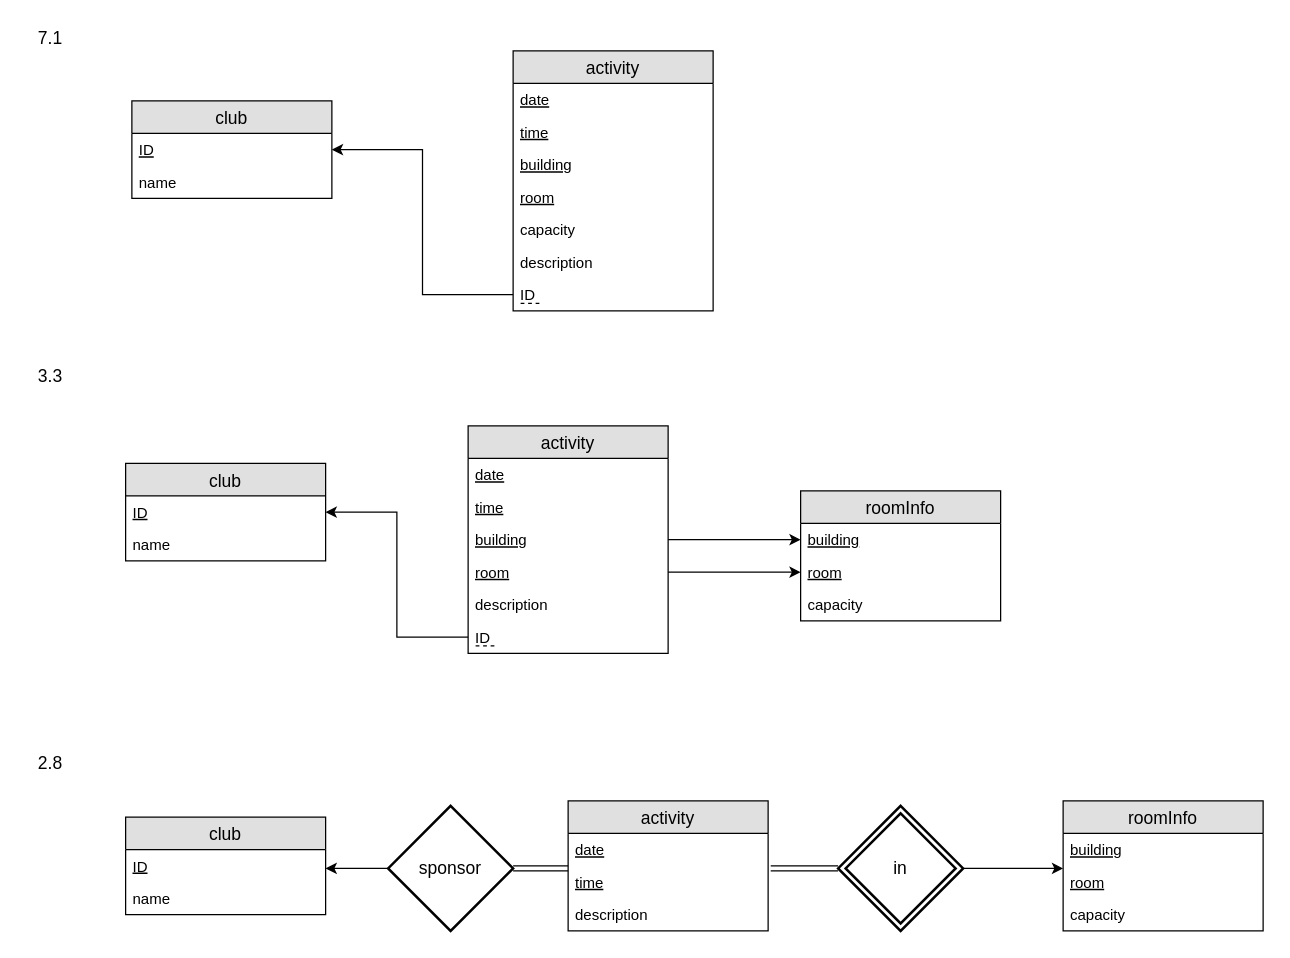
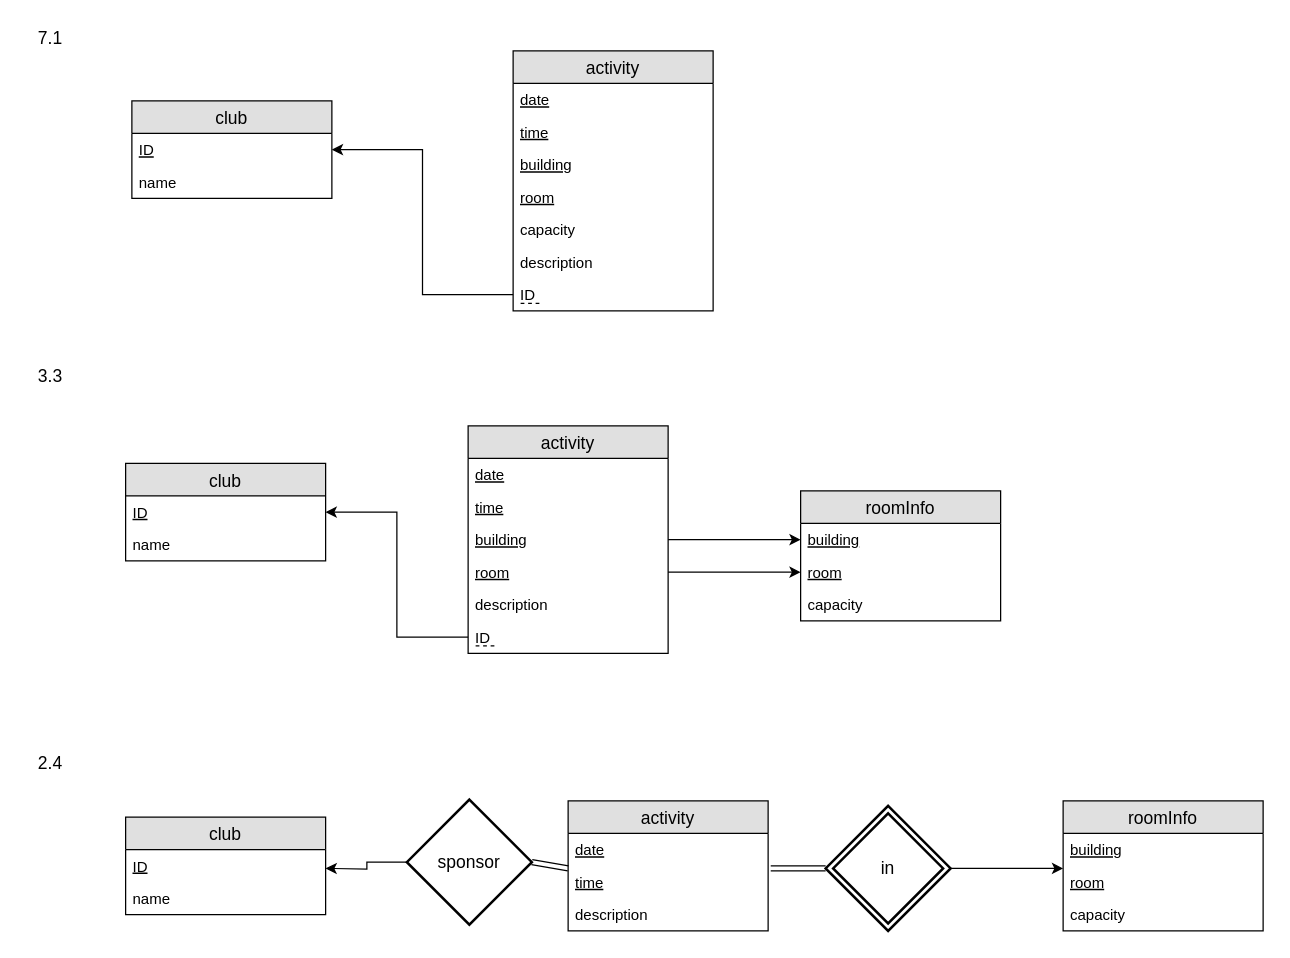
  <mxCell id="0" />
  <mxCell id="1" parent="0" />
  <mxCell id="2" value="club" style="swimlane;fontStyle=0;childLayout=stackLayout;horizontal=1;startSize=26;fillColor=#e0e0e0;horizontalStack=0;resizeParent=1;resizeParentMax=0;resizeLast=0;collapsible=1;marginBottom=0;swimlaneFillColor=#ffffff;align=center;fontSize=14;" vertex="1" parent="1"><mxGeometry x="105" y="80" width="160" height="78" as="geometry" /></mxCell>
  <mxCell id="3" value="ID" style="text;strokeColor=none;fillColor=none;spacingLeft=4;spacingRight=4;overflow=hidden;rotatable=0;points=[[0,0.5],[1,0.5]];portConstraint=eastwest;fontSize=12;fontStyle=4" vertex="1" parent="2"><mxGeometry y="26" width="160" height="26" as="geometry" /></mxCell>
  <mxCell id="4" value="name" style="text;strokeColor=none;fillColor=none;spacingLeft=4;spacingRight=4;overflow=hidden;rotatable=0;points=[[0,0.5],[1,0.5]];portConstraint=eastwest;fontSize=12;" vertex="1" parent="2"><mxGeometry y="52" width="160" height="26" as="geometry" /></mxCell>
  <mxCell id="5" value="activity" style="swimlane;fontStyle=0;childLayout=stackLayout;horizontal=1;startSize=26;fillColor=#e0e0e0;horizontalStack=0;resizeParent=1;resizeParentMax=0;resizeLast=0;collapsible=1;marginBottom=0;swimlaneFillColor=#ffffff;align=center;fontSize=14;" vertex="1" parent="1"><mxGeometry x="410" y="40" width="160" height="208" as="geometry" /></mxCell>
  <mxCell id="6" value="date" style="text;strokeColor=none;fillColor=none;spacingLeft=4;spacingRight=4;overflow=hidden;rotatable=0;points=[[0,0.5],[1,0.5]];portConstraint=eastwest;fontSize=12;fontStyle=4" vertex="1" parent="5"><mxGeometry y="26" width="160" height="26" as="geometry" /></mxCell>
  <mxCell id="7" value="time" style="text;strokeColor=none;fillColor=none;spacingLeft=4;spacingRight=4;overflow=hidden;rotatable=0;points=[[0,0.5],[1,0.5]];portConstraint=eastwest;fontSize=12;fontStyle=4" vertex="1" parent="5"><mxGeometry y="52" width="160" height="26" as="geometry" /></mxCell>
  <mxCell id="8" value="building" style="text;strokeColor=none;fillColor=none;spacingLeft=4;spacingRight=4;overflow=hidden;rotatable=0;points=[[0,0.5],[1,0.5]];portConstraint=eastwest;fontSize=12;fontStyle=4" vertex="1" parent="5"><mxGeometry y="78" width="160" height="26" as="geometry" /></mxCell>
  <mxCell id="9" value="room" style="text;strokeColor=none;fillColor=none;spacingLeft=4;spacingRight=4;overflow=hidden;rotatable=0;points=[[0,0.5],[1,0.5]];portConstraint=eastwest;fontSize=12;fontStyle=4" vertex="1" parent="5"><mxGeometry y="104" width="160" height="26" as="geometry" /></mxCell>
  <mxCell id="10" value="capacity" style="text;strokeColor=none;fillColor=none;spacingLeft=4;spacingRight=4;overflow=hidden;rotatable=0;points=[[0,0.5],[1,0.5]];portConstraint=eastwest;fontSize=12;fontStyle=0" vertex="1" parent="5"><mxGeometry y="130" width="160" height="26" as="geometry" /></mxCell>
  <mxCell id="11" value="description" style="text;strokeColor=none;fillColor=none;spacingLeft=4;spacingRight=4;overflow=hidden;rotatable=0;points=[[0,0.5],[1,0.5]];portConstraint=eastwest;fontSize=12;fontStyle=0" vertex="1" parent="5"><mxGeometry y="156" width="160" height="26" as="geometry" /></mxCell>
  <mxCell id="12" value="ID" style="text;strokeColor=none;fillColor=none;spacingLeft=4;spacingRight=4;overflow=hidden;rotatable=0;points=[[0,0.5],[1,0.5]];portConstraint=eastwest;fontSize=12;fontStyle=0" vertex="1" parent="5"><mxGeometry y="182" width="160" height="26" as="geometry" /></mxCell>
  <mxCell id="13" value="" style="endArrow=none;dashed=1;html=1;" edge="1" parent="5"><mxGeometry width="50" height="50" relative="1" as="geometry"><mxPoint x="6" y="202" as="sourcePoint" /><mxPoint x="22" y="202" as="targetPoint" /></mxGeometry></mxCell>
  <mxCell id="14" style="edgeStyle=orthogonalEdgeStyle;rounded=0;orthogonalLoop=1;jettySize=auto;html=1;exitX=0;exitY=0.5;exitDx=0;exitDy=0;entryX=1;entryY=0.5;entryDx=0;entryDy=0;" edge="1" parent="1" source="12" target="3"><mxGeometry relative="1" as="geometry" /></mxCell>
  <mxCell id="15" value="club" style="swimlane;fontStyle=0;childLayout=stackLayout;horizontal=1;startSize=26;fillColor=#e0e0e0;horizontalStack=0;resizeParent=1;resizeParentMax=0;resizeLast=0;collapsible=1;marginBottom=0;swimlaneFillColor=#ffffff;align=center;fontSize=14;" vertex="1" parent="1"><mxGeometry x="100" y="370" width="160" height="78" as="geometry" /></mxCell>
  <mxCell id="16" value="ID" style="text;strokeColor=none;fillColor=none;spacingLeft=4;spacingRight=4;overflow=hidden;rotatable=0;points=[[0,0.5],[1,0.5]];portConstraint=eastwest;fontSize=12;fontStyle=4" vertex="1" parent="15"><mxGeometry y="26" width="160" height="26" as="geometry" /></mxCell>
  <mxCell id="17" value="name" style="text;strokeColor=none;fillColor=none;spacingLeft=4;spacingRight=4;overflow=hidden;rotatable=0;points=[[0,0.5],[1,0.5]];portConstraint=eastwest;fontSize=12;" vertex="1" parent="15"><mxGeometry y="52" width="160" height="26" as="geometry" /></mxCell>
  <mxCell id="18" value="activity" style="swimlane;fontStyle=0;childLayout=stackLayout;horizontal=1;startSize=26;fillColor=#e0e0e0;horizontalStack=0;resizeParent=1;resizeParentMax=0;resizeLast=0;collapsible=1;marginBottom=0;swimlaneFillColor=#ffffff;align=center;fontSize=14;" vertex="1" parent="1"><mxGeometry x="374" y="340" width="160" height="182" as="geometry" /></mxCell>
  <mxCell id="19" value="date" style="text;strokeColor=none;fillColor=none;spacingLeft=4;spacingRight=4;overflow=hidden;rotatable=0;points=[[0,0.5],[1,0.5]];portConstraint=eastwest;fontSize=12;fontStyle=4" vertex="1" parent="18"><mxGeometry y="26" width="160" height="26" as="geometry" /></mxCell>
  <mxCell id="20" value="time" style="text;strokeColor=none;fillColor=none;spacingLeft=4;spacingRight=4;overflow=hidden;rotatable=0;points=[[0,0.5],[1,0.5]];portConstraint=eastwest;fontSize=12;fontStyle=4" vertex="1" parent="18"><mxGeometry y="52" width="160" height="26" as="geometry" /></mxCell>
  <mxCell id="21" value="building" style="text;strokeColor=none;fillColor=none;spacingLeft=4;spacingRight=4;overflow=hidden;rotatable=0;points=[[0,0.5],[1,0.5]];portConstraint=eastwest;fontSize=12;fontStyle=4" vertex="1" parent="18"><mxGeometry y="78" width="160" height="26" as="geometry" /></mxCell>
  <mxCell id="22" value="room" style="text;strokeColor=none;fillColor=none;spacingLeft=4;spacingRight=4;overflow=hidden;rotatable=0;points=[[0,0.5],[1,0.5]];portConstraint=eastwest;fontSize=12;fontStyle=4" vertex="1" parent="18"><mxGeometry y="104" width="160" height="26" as="geometry" /></mxCell>
  <mxCell id="23" value="description" style="text;strokeColor=none;fillColor=none;spacingLeft=4;spacingRight=4;overflow=hidden;rotatable=0;points=[[0,0.5],[1,0.5]];portConstraint=eastwest;fontSize=12;fontStyle=0" vertex="1" parent="18"><mxGeometry y="130" width="160" height="26" as="geometry" /></mxCell>
  <mxCell id="24" value="ID" style="text;strokeColor=none;fillColor=none;spacingLeft=4;spacingRight=4;overflow=hidden;rotatable=0;points=[[0,0.5],[1,0.5]];portConstraint=eastwest;fontSize=12;fontStyle=0" vertex="1" parent="18"><mxGeometry y="156" width="160" height="26" as="geometry" /></mxCell>
  <mxCell id="25" value="" style="endArrow=none;dashed=1;html=1;" edge="1" parent="18"><mxGeometry width="50" height="50" relative="1" as="geometry"><mxPoint x="6" y="176" as="sourcePoint" /><mxPoint x="22" y="176" as="targetPoint" /></mxGeometry></mxCell>
  <mxCell id="26" value="roomInfo" style="swimlane;fontStyle=0;childLayout=stackLayout;horizontal=1;startSize=26;fillColor=#e0e0e0;horizontalStack=0;resizeParent=1;resizeParentMax=0;resizeLast=0;collapsible=1;marginBottom=0;swimlaneFillColor=#ffffff;align=center;fontSize=14;" vertex="1" parent="1"><mxGeometry x="640" y="392" width="160" height="104" as="geometry" /></mxCell>
  <mxCell id="27" value="building" style="text;strokeColor=none;fillColor=none;spacingLeft=4;spacingRight=4;overflow=hidden;rotatable=0;points=[[0,0.5],[1,0.5]];portConstraint=eastwest;fontSize=12;fontStyle=4" vertex="1" parent="26"><mxGeometry y="26" width="160" height="26" as="geometry" /></mxCell>
  <mxCell id="28" value="room" style="text;strokeColor=none;fillColor=none;spacingLeft=4;spacingRight=4;overflow=hidden;rotatable=0;points=[[0,0.5],[1,0.5]];portConstraint=eastwest;fontSize=12;fontStyle=4" vertex="1" parent="26"><mxGeometry y="52" width="160" height="26" as="geometry" /></mxCell>
  <mxCell id="29" value="capacity" style="text;strokeColor=none;fillColor=none;spacingLeft=4;spacingRight=4;overflow=hidden;rotatable=0;points=[[0,0.5],[1,0.5]];portConstraint=eastwest;fontSize=12;" vertex="1" parent="26"><mxGeometry y="78" width="160" height="26" as="geometry" /></mxCell>
  <mxCell id="30" style="edgeStyle=orthogonalEdgeStyle;rounded=0;orthogonalLoop=1;jettySize=auto;html=1;exitX=1;exitY=0.5;exitDx=0;exitDy=0;" edge="1" parent="1" source="21" target="27"><mxGeometry relative="1" as="geometry" /></mxCell>
  <mxCell id="31" style="edgeStyle=orthogonalEdgeStyle;rounded=0;orthogonalLoop=1;jettySize=auto;html=1;exitX=1;exitY=0.5;exitDx=0;exitDy=0;" edge="1" parent="1" source="22" target="28"><mxGeometry relative="1" as="geometry" /></mxCell>
  <mxCell id="32" style="edgeStyle=orthogonalEdgeStyle;rounded=0;orthogonalLoop=1;jettySize=auto;html=1;exitX=0;exitY=0.5;exitDx=0;exitDy=0;entryX=1;entryY=0.5;entryDx=0;entryDy=0;" edge="1" parent="1" source="24" target="16"><mxGeometry relative="1" as="geometry" /></mxCell>
  <mxCell id="33" value="club" style="swimlane;fontStyle=0;childLayout=stackLayout;horizontal=1;startSize=26;fillColor=#e0e0e0;horizontalStack=0;resizeParent=1;resizeParentMax=0;resizeLast=0;collapsible=1;marginBottom=0;swimlaneFillColor=#ffffff;align=center;fontSize=14;" vertex="1" parent="1"><mxGeometry x="100" y="653" width="160" height="78" as="geometry" /></mxCell>
  <mxCell id="34" value="ID" style="text;strokeColor=none;fillColor=none;spacingLeft=4;spacingRight=4;overflow=hidden;rotatable=0;points=[[0,0.5],[1,0.5]];portConstraint=eastwest;fontSize=12;fontStyle=4" vertex="1" parent="33"><mxGeometry y="26" width="160" height="26" as="geometry" /></mxCell>
  <mxCell id="35" value="name" style="text;strokeColor=none;fillColor=none;spacingLeft=4;spacingRight=4;overflow=hidden;rotatable=0;points=[[0,0.5],[1,0.5]];portConstraint=eastwest;fontSize=12;" vertex="1" parent="33"><mxGeometry y="52" width="160" height="26" as="geometry" /></mxCell>
  <mxCell id="36" value="activity" style="swimlane;fontStyle=0;childLayout=stackLayout;horizontal=1;startSize=26;fillColor=#e0e0e0;horizontalStack=0;resizeParent=1;resizeParentMax=0;resizeLast=0;collapsible=1;marginBottom=0;swimlaneFillColor=#ffffff;align=center;fontSize=14;" vertex="1" parent="1"><mxGeometry x="454" y="640" width="160" height="104" as="geometry" /></mxCell>
  <mxCell id="37" value="date" style="text;strokeColor=none;fillColor=none;spacingLeft=4;spacingRight=4;overflow=hidden;rotatable=0;points=[[0,0.5],[1,0.5]];portConstraint=eastwest;fontSize=12;fontStyle=4" vertex="1" parent="36"><mxGeometry y="26" width="160" height="26" as="geometry" /></mxCell>
  <mxCell id="38" value="time" style="text;strokeColor=none;fillColor=none;spacingLeft=4;spacingRight=4;overflow=hidden;rotatable=0;points=[[0,0.5],[1,0.5]];portConstraint=eastwest;fontSize=12;fontStyle=4" vertex="1" parent="36"><mxGeometry y="52" width="160" height="26" as="geometry" /></mxCell>
  <mxCell id="39" value="description" style="text;strokeColor=none;fillColor=none;spacingLeft=4;spacingRight=4;overflow=hidden;rotatable=0;points=[[0,0.5],[1,0.5]];portConstraint=eastwest;fontSize=12;fontStyle=0" vertex="1" parent="36"><mxGeometry y="78" width="160" height="26" as="geometry" /></mxCell>
  <mxCell id="40" value="roomInfo" style="swimlane;fontStyle=0;childLayout=stackLayout;horizontal=1;startSize=26;fillColor=#e0e0e0;horizontalStack=0;resizeParent=1;resizeParentMax=0;resizeLast=0;collapsible=1;marginBottom=0;swimlaneFillColor=#ffffff;align=center;fontSize=14;" vertex="1" parent="1"><mxGeometry x="850" y="640" width="160" height="104" as="geometry" /></mxCell>
  <mxCell id="41" value="building" style="text;strokeColor=none;fillColor=none;spacingLeft=4;spacingRight=4;overflow=hidden;rotatable=0;points=[[0,0.5],[1,0.5]];portConstraint=eastwest;fontSize=12;fontStyle=4" vertex="1" parent="40"><mxGeometry y="26" width="160" height="26" as="geometry" /></mxCell>
  <mxCell id="42" value="room" style="text;strokeColor=none;fillColor=none;spacingLeft=4;spacingRight=4;overflow=hidden;rotatable=0;points=[[0,0.5],[1,0.5]];portConstraint=eastwest;fontSize=12;fontStyle=4" vertex="1" parent="40"><mxGeometry y="52" width="160" height="26" as="geometry" /></mxCell>
  <mxCell id="43" value="capacity" style="text;strokeColor=none;fillColor=none;spacingLeft=4;spacingRight=4;overflow=hidden;rotatable=0;points=[[0,0.5],[1,0.5]];portConstraint=eastwest;fontSize=12;" vertex="1" parent="40"><mxGeometry y="78" width="160" height="26" as="geometry" /></mxCell>
  <mxCell id="44" style="edgeStyle=orthogonalEdgeStyle;rounded=0;orthogonalLoop=1;jettySize=auto;html=1;exitX=1;exitY=0.5;exitDx=0;exitDy=0;entryX=0;entryY=0.077;entryDx=0;entryDy=0;entryPerimeter=0;" edge="1" parent="1" source="45" target="42"><mxGeometry relative="1" as="geometry" /></mxCell>
- <mxCell id="45" value="in" style="shape=rhombus;double=1;strokeWidth=2;fontSize=17;perimeter=rhombusPerimeter;whiteSpace=wrap;html=1;align=center;fontSize=14;" vertex="1" parent="1"><mxGeometry x="670" y="644" width="100" height="100" as="geometry" /></mxCell>
+ <mxCell id="45" value="in" style="shape=rhombus;double=1;strokeWidth=2;fontSize=17;perimeter=rhombusPerimeter;whiteSpace=wrap;html=1;align=center;fontSize=14;" vertex="1" parent="1"><mxGeometry x="660" y="644" width="100" height="100" as="geometry" /></mxCell>
  <mxCell id="46" value="" style="shape=link;html=1;entryX=0;entryY=0.5;entryDx=0;entryDy=0;exitX=1.013;exitY=0.077;exitDx=0;exitDy=0;exitPerimeter=0;" edge="1" parent="1" source="38" target="45"><mxGeometry width="50" height="50" relative="1" as="geometry"><mxPoint x="590" y="781" as="sourcePoint" /><mxPoint x="640" y="731" as="targetPoint" /></mxGeometry></mxCell>
  <mxCell id="47" style="edgeStyle=orthogonalEdgeStyle;rounded=0;orthogonalLoop=1;jettySize=auto;html=1;exitX=0;exitY=0.5;exitDx=0;exitDy=0;" edge="1" parent="1" source="48"><mxGeometry relative="1" as="geometry"><mxPoint x="260" y="694" as="targetPoint" /></mxGeometry></mxCell>
- <mxCell id="48" value="sponsor" style="shape=rhombus;strokeWidth=2;fontSize=17;perimeter=rhombusPerimeter;whiteSpace=wrap;html=1;align=center;fontSize=14;" vertex="1" parent="1"><mxGeometry x="310" y="644" width="100" height="100" as="geometry" /></mxCell>
+ <mxCell id="48" value="sponsor" style="shape=rhombus;strokeWidth=2;fontSize=17;perimeter=rhombusPerimeter;whiteSpace=wrap;html=1;align=center;fontSize=14;" vertex="1" parent="1"><mxGeometry x="325" y="639" width="100" height="100" as="geometry" /></mxCell>
  <mxCell id="49" value="" style="shape=link;html=1;exitX=1;exitY=0.5;exitDx=0;exitDy=0;entryX=0;entryY=0.077;entryDx=0;entryDy=0;entryPerimeter=0;" edge="1" parent="1" source="48" target="38"><mxGeometry width="50" height="50" relative="1" as="geometry"><mxPoint x="340" y="803" as="sourcePoint" /><mxPoint x="400" y="733" as="targetPoint" /></mxGeometry></mxCell>
  <mxCell id="50" value="&lt;font style=&quot;font-size: 14px&quot;&gt;7.1&lt;/font&gt;" style="text;html=1;strokeColor=none;fillColor=none;align=center;verticalAlign=middle;whiteSpace=wrap;rounded=0;" vertex="1" parent="1"><mxGeometry x="20" y="20" width="40" height="20" as="geometry" /></mxCell>
  <mxCell id="51" value="&lt;font style=&quot;font-size: 14px&quot;&gt;3.3&lt;/font&gt;" style="text;html=1;strokeColor=none;fillColor=none;align=center;verticalAlign=middle;whiteSpace=wrap;rounded=0;" vertex="1" parent="1"><mxGeometry x="20" y="290" width="40" height="20" as="geometry" /></mxCell>
- <mxCell id="52" value="&lt;font style=&quot;font-size: 14px&quot;&gt;2.8&lt;/font&gt;" style="text;html=1;strokeColor=none;fillColor=none;align=center;verticalAlign=middle;whiteSpace=wrap;rounded=0;" vertex="1" parent="1"><mxGeometry x="20" y="600" width="40" height="20" as="geometry" /></mxCell>
+ <mxCell id="52" value="&lt;font style=&quot;font-size: 14px&quot;&gt;2.4&lt;/font&gt;" style="text;html=1;strokeColor=none;fillColor=none;align=center;verticalAlign=middle;whiteSpace=wrap;rounded=0;" vertex="1" parent="1"><mxGeometry x="20" y="600" width="40" height="20" as="geometry" /></mxCell>
